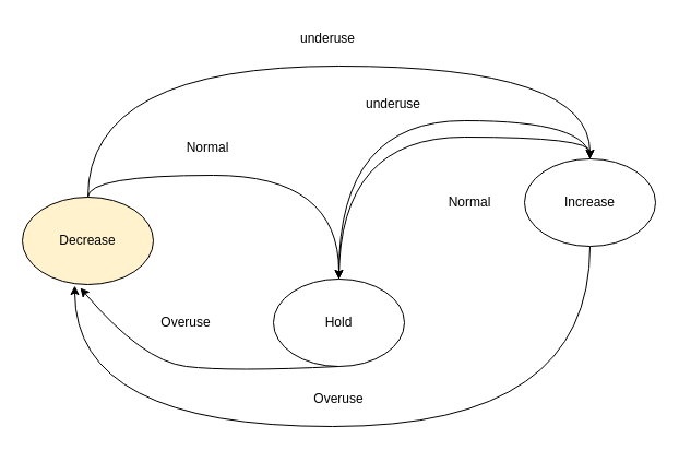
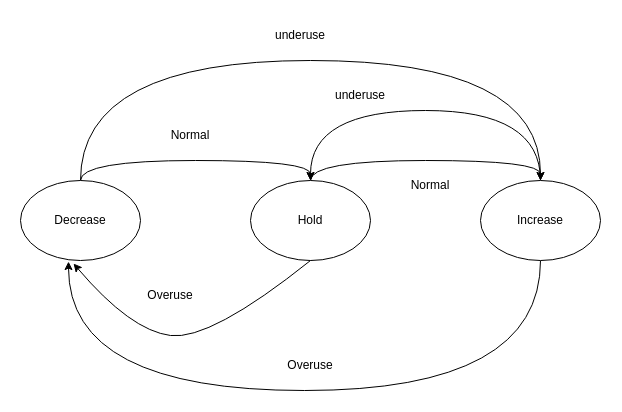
  <mxCell id="0" />
  <mxCell id="1" parent="0" />
  <mxCell id="2" style="edgeStyle=orthogonalEdgeStyle;curved=1;orthogonalLoop=1;jettySize=auto;html=1;exitX=0.5;exitY=0;exitDx=0;exitDy=0;entryX=0.5;entryY=0;entryDx=0;entryDy=0;" edge="1" parent="1" source="4" target="6"><mxGeometry relative="1" as="geometry" /></mxCell>
  <mxCell id="3" style="edgeStyle=orthogonalEdgeStyle;curved=1;orthogonalLoop=1;jettySize=auto;html=1;exitX=0.5;exitY=0;exitDx=0;exitDy=0;entryX=0.5;entryY=0;entryDx=0;entryDy=0;" edge="1" parent="1" source="4" target="9"><mxGeometry relative="1" as="geometry"><Array as="points"><mxPoint x="80" y="60" /><mxPoint x="540" y="60" /></Array></mxGeometry></mxCell>
- <mxCell id="4" value="Decrease" style="ellipse;whiteSpace=wrap;html=1;fillColor=#fff2cc;" vertex="1" parent="1"><mxGeometry x="20" y="180" width="120" height="80" as="geometry" /></mxCell>
+ <mxCell id="4" value="Decrease" style="ellipse;whiteSpace=wrap;html=1;" vertex="1" parent="1"><mxGeometry x="20" y="180" width="120" height="80" as="geometry" /></mxCell>
  <mxCell id="5" style="edgeStyle=orthogonalEdgeStyle;curved=1;orthogonalLoop=1;jettySize=auto;html=1;exitX=0.5;exitY=0;exitDx=0;exitDy=0;entryX=0.5;entryY=0;entryDx=0;entryDy=0;" edge="1" parent="1" source="6" target="9"><mxGeometry relative="1" as="geometry" /></mxCell>
- <mxCell id="6" value="Hold" style="ellipse;whiteSpace=wrap;html=1;" vertex="1" parent="1"><mxGeometry x="250" y="255" width="120" height="80" as="geometry" /></mxCell>
+ <mxCell id="6" value="Hold" style="ellipse;whiteSpace=wrap;html=1;" vertex="1" parent="1"><mxGeometry x="250" y="180" width="120" height="80" as="geometry" /></mxCell>
  <mxCell id="7" style="edgeStyle=orthogonalEdgeStyle;orthogonalLoop=1;jettySize=auto;html=1;exitX=0.5;exitY=1;exitDx=0;exitDy=0;entryX=0.4;entryY=1.013;entryDx=0;entryDy=0;entryPerimeter=0;curved=1;" edge="1" parent="1" source="9" target="4"><mxGeometry relative="1" as="geometry"><Array as="points"><mxPoint x="540" y="390" /><mxPoint x="68" y="390" /></Array></mxGeometry></mxCell>
  <mxCell id="8" style="edgeStyle=orthogonalEdgeStyle;curved=1;orthogonalLoop=1;jettySize=auto;html=1;exitX=0.5;exitY=0;exitDx=0;exitDy=0;entryX=0.5;entryY=0;entryDx=0;entryDy=0;" edge="1" parent="1" source="9" target="6"><mxGeometry relative="1" as="geometry"><Array as="points"><mxPoint x="540" y="110" /><mxPoint x="310" y="110" /></Array></mxGeometry></mxCell>
- <mxCell id="9" value="Increase" style="ellipse;whiteSpace=wrap;html=1;" vertex="1" parent="1"><mxGeometry x="480" y="145" width="120" height="80" as="geometry" /></mxCell>
+ <mxCell id="9" value="Increase" style="ellipse;whiteSpace=wrap;html=1;" vertex="1" parent="1"><mxGeometry x="480" y="180" width="120" height="80" as="geometry" /></mxCell>
  <mxCell id="10" value="" style="curved=1;endArrow=classic;html=1;rounded=0;entryX=0.442;entryY=1.038;entryDx=0;entryDy=0;entryPerimeter=0;exitX=0.5;exitY=1;exitDx=0;exitDy=0;" edge="1" parent="1" source="6" target="4"><mxGeometry width="50" height="50" relative="1" as="geometry"><mxPoint x="160" y="340" as="sourcePoint" /><mxPoint x="210" y="290" as="targetPoint" /><Array as="points"><mxPoint x="210" y="340" /><mxPoint x="130" y="330" /></Array></mxGeometry></mxCell>
  <mxCell id="11" value="Overuse" style="text;html=1;strokeColor=none;fillColor=none;align=center;verticalAlign=middle;whiteSpace=wrap;rounded=0;" vertex="1" parent="1"><mxGeometry x="140" y="280" width="60" height="30" as="geometry" /></mxCell>
  <mxCell id="12" value="Overuse" style="text;html=1;strokeColor=none;fillColor=none;align=center;verticalAlign=middle;whiteSpace=wrap;rounded=0;" vertex="1" parent="1"><mxGeometry x="280" y="350" width="60" height="30" as="geometry" /></mxCell>
  <mxCell id="13" value="Normal" style="text;html=1;strokeColor=none;fillColor=none;align=center;verticalAlign=middle;whiteSpace=wrap;rounded=0;" vertex="1" parent="1"><mxGeometry x="160" y="120" width="60" height="30" as="geometry" /></mxCell>
  <mxCell id="14" value="Normal" style="text;html=1;strokeColor=none;fillColor=none;align=center;verticalAlign=middle;whiteSpace=wrap;rounded=0;" vertex="1" parent="1"><mxGeometry x="400" y="170" width="60" height="30" as="geometry" /></mxCell>
  <mxCell id="15" value="underuse" style="text;html=1;strokeColor=none;fillColor=none;align=center;verticalAlign=middle;whiteSpace=wrap;rounded=0;" vertex="1" parent="1"><mxGeometry x="270" y="20" width="60" height="30" as="geometry" /></mxCell>
  <mxCell id="16" value="underuse" style="text;html=1;strokeColor=none;fillColor=none;align=center;verticalAlign=middle;whiteSpace=wrap;rounded=0;" vertex="1" parent="1"><mxGeometry x="330" y="80" width="60" height="30" as="geometry" /></mxCell>
